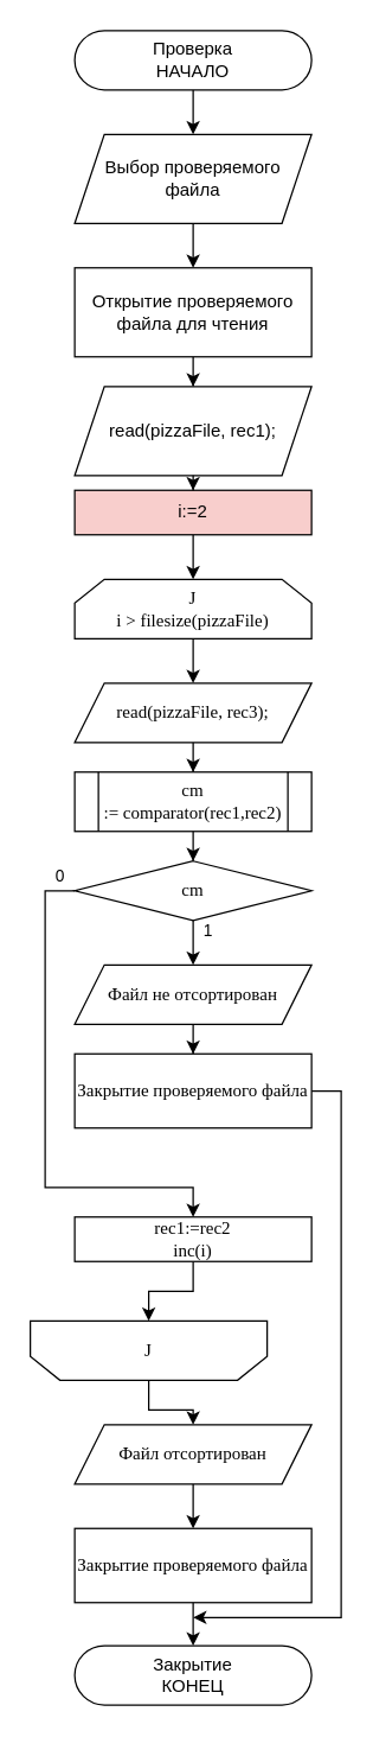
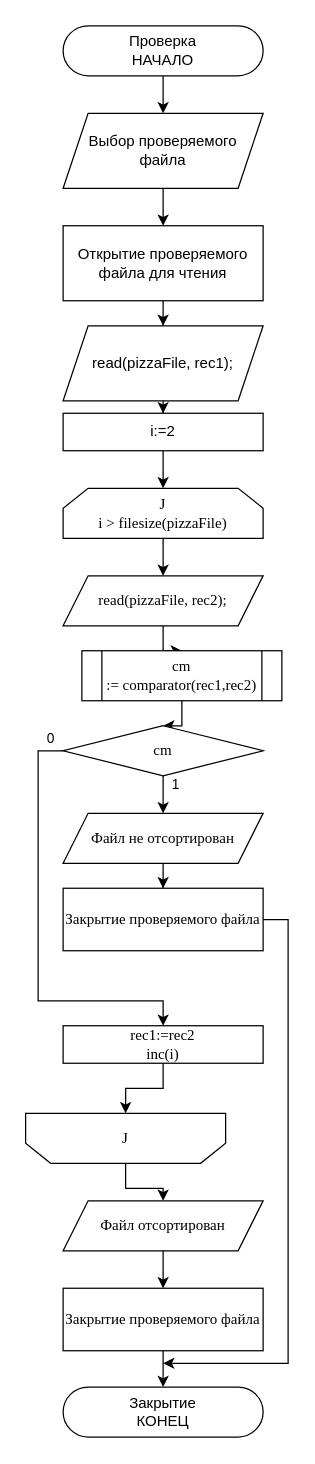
  <mxCell id="0" />
  <mxCell id="1" parent="0" />
  <mxCell id="2" value="" style="edgeStyle=orthogonalEdgeStyle;rounded=0;orthogonalLoop=1;jettySize=auto;html=1;" edge="1" parent="1" source="3" target="5"><mxGeometry relative="1" as="geometry" /></mxCell>
  <mxCell id="3" value="Проверка&lt;br&gt;НАЧАЛО" style="rounded=1;whiteSpace=wrap;html=1;arcSize=50;strokeWidth=1;fontSize=12;" vertex="1" parent="1"><mxGeometry x="50" y="20" width="160" height="40" as="geometry" /></mxCell>
  <mxCell id="4" value="" style="edgeStyle=orthogonalEdgeStyle;rounded=0;orthogonalLoop=1;jettySize=auto;html=1;" edge="1" parent="1" source="5" target="7"><mxGeometry relative="1" as="geometry" /></mxCell>
  <mxCell id="5" value="Выбор проверяемого файла" style="shape=parallelogram;perimeter=parallelogramPerimeter;whiteSpace=wrap;html=1;fixedSize=1;" vertex="1" parent="1"><mxGeometry x="50" y="90" width="160" height="60" as="geometry" /></mxCell>
  <mxCell id="6" value="" style="edgeStyle=orthogonalEdgeStyle;rounded=0;orthogonalLoop=1;jettySize=auto;html=1;" edge="1" parent="1" source="7" target="9"><mxGeometry relative="1" as="geometry" /></mxCell>
  <mxCell id="7" value="&lt;span&gt;Открытие проверяемого файла для чтения&lt;/span&gt;" style="whiteSpace=wrap;html=1;" vertex="1" parent="1"><mxGeometry x="50" y="180" width="160" height="60" as="geometry" /></mxCell>
  <mxCell id="8" value="" style="edgeStyle=orthogonalEdgeStyle;rounded=0;orthogonalLoop=1;jettySize=auto;html=1;" edge="1" parent="1" source="9" target="13"><mxGeometry relative="1" as="geometry" /></mxCell>
  <mxCell id="9" value="read(pizzaFile, rec1);" style="shape=parallelogram;perimeter=parallelogramPerimeter;whiteSpace=wrap;html=1;fixedSize=1;" vertex="1" parent="1"><mxGeometry x="50" y="260" width="160" height="60" as="geometry" /></mxCell>
  <mxCell id="10" value="" style="edgeStyle=orthogonalEdgeStyle;rounded=0;orthogonalLoop=1;jettySize=auto;html=1;" edge="1" parent="1" source="11" target="15"><mxGeometry relative="1" as="geometry" /></mxCell>
  <mxCell id="11" value="J&lt;br&gt;i &amp;gt; filesize(pizzaFile)" style="shape=loopLimit;whiteSpace=wrap;html=1;rounded=0;shadow=0;strokeWidth=1;fillColor=#ffffff;fontFamily=Times New Roman;fontSize=12;" vertex="1" parent="1"><mxGeometry x="50" y="390" width="160" height="40" as="geometry" /></mxCell>
  <mxCell id="12" value="" style="edgeStyle=orthogonalEdgeStyle;rounded=0;orthogonalLoop=1;jettySize=auto;html=1;" edge="1" parent="1" source="13" target="11"><mxGeometry relative="1" as="geometry" /></mxCell>
- <mxCell id="13" value="i:=2" style="whiteSpace=wrap;html=1;fillColor=#f8cecc;" vertex="1" parent="1"><mxGeometry x="50" y="330" width="160" height="30" as="geometry" /></mxCell>
+ <mxCell id="13" value="i:=2" style="whiteSpace=wrap;html=1;" vertex="1" parent="1"><mxGeometry x="50" y="330" width="160" height="30" as="geometry" /></mxCell>
  <mxCell id="14" value="" style="edgeStyle=orthogonalEdgeStyle;rounded=0;orthogonalLoop=1;jettySize=auto;html=1;" edge="1" parent="1" source="15" target="17"><mxGeometry relative="1" as="geometry" /></mxCell>
- <mxCell id="15" value="read(pizzaFile, rec3);" style="shape=parallelogram;perimeter=parallelogramPerimeter;whiteSpace=wrap;html=1;fixedSize=1;rounded=0;shadow=0;fontFamily=Times New Roman;strokeWidth=1;" vertex="1" parent="1"><mxGeometry x="50" y="460" width="160" height="40" as="geometry" /></mxCell>
+ <mxCell id="15" value="read(pizzaFile, rec2);" style="shape=parallelogram;perimeter=parallelogramPerimeter;whiteSpace=wrap;html=1;fixedSize=1;rounded=0;shadow=0;fontFamily=Times New Roman;strokeWidth=1;" vertex="1" parent="1"><mxGeometry x="50" y="460" width="160" height="40" as="geometry" /></mxCell>
  <mxCell id="16" value="" style="edgeStyle=orthogonalEdgeStyle;rounded=0;orthogonalLoop=1;jettySize=auto;html=1;" edge="1" parent="1" source="17" target="20"><mxGeometry relative="1" as="geometry" /></mxCell>
- <mxCell id="17" value="cm :=&amp;nbsp;comparator(rec1,rec2)" style="shape=process;whiteSpace=wrap;html=1;backgroundOutline=1;rounded=0;shadow=0;fontFamily=Times New Roman;strokeWidth=1;" vertex="1" parent="1"><mxGeometry x="50" y="520" width="160" height="40" as="geometry" /></mxCell>
+ <mxCell id="17" value="cm :=&amp;nbsp;comparator(rec1,rec2)" style="shape=process;whiteSpace=wrap;html=1;backgroundOutline=1;rounded=0;shadow=0;fontFamily=Times New Roman;strokeWidth=1;" vertex="1" parent="1"><mxGeometry x="65" y="520" width="160" height="40" as="geometry" /></mxCell>
  <mxCell id="18" value="1" style="edgeStyle=orthogonalEdgeStyle;rounded=0;orthogonalLoop=1;jettySize=auto;html=1;" edge="1" parent="1" source="20" target="22"><mxGeometry x="-0.714" y="10" relative="1" as="geometry"><mxPoint as="offset" /></mxGeometry></mxCell>
  <mxCell id="19" value="0" style="edgeStyle=orthogonalEdgeStyle;rounded=0;orthogonalLoop=1;jettySize=auto;html=1;entryX=0.5;entryY=0;entryDx=0;entryDy=0;exitX=0;exitY=0.5;exitDx=0;exitDy=0;" edge="1" parent="1" source="20" target="26"><mxGeometry x="-0.944" y="-10" relative="1" as="geometry"><mxPoint x="-30" y="600" as="targetPoint" /><Array as="points"><mxPoint x="30" y="600" /><mxPoint x="30" y="800" /><mxPoint x="130" y="800" /></Array><mxPoint as="offset" /></mxGeometry></mxCell>
  <mxCell id="20" value="cm" style="rhombus;whiteSpace=wrap;html=1;rounded=0;shadow=0;fontFamily=Times New Roman;strokeWidth=1;" vertex="1" parent="1"><mxGeometry x="50" y="580" width="160" height="40" as="geometry" /></mxCell>
  <mxCell id="21" value="" style="edgeStyle=orthogonalEdgeStyle;rounded=0;orthogonalLoop=1;jettySize=auto;html=1;" edge="1" parent="1" source="22" target="24"><mxGeometry relative="1" as="geometry" /></mxCell>
  <mxCell id="22" value="Файл не отсортирован" style="shape=parallelogram;perimeter=parallelogramPerimeter;whiteSpace=wrap;html=1;fixedSize=1;rounded=0;shadow=0;fontFamily=Times New Roman;strokeWidth=1;" vertex="1" parent="1"><mxGeometry x="50" y="650" width="160" height="40" as="geometry" /></mxCell>
  <mxCell id="23" value="" style="edgeStyle=orthogonalEdgeStyle;rounded=0;orthogonalLoop=1;jettySize=auto;html=1;exitX=1;exitY=0.5;exitDx=0;exitDy=0;" edge="1" parent="1" source="24"><mxGeometry relative="1" as="geometry"><mxPoint x="130" y="1090" as="targetPoint" /><Array as="points"><mxPoint x="230" y="735" /><mxPoint x="230" y="1090" /></Array></mxGeometry></mxCell>
  <mxCell id="24" value="Закрытие проверяемого файла" style="whiteSpace=wrap;html=1;rounded=0;shadow=0;fontFamily=Times New Roman;strokeWidth=1;" vertex="1" parent="1"><mxGeometry x="50" y="710" width="160" height="50" as="geometry" /></mxCell>
  <mxCell id="25" value="" style="edgeStyle=orthogonalEdgeStyle;rounded=0;orthogonalLoop=1;jettySize=auto;html=1;" edge="1" parent="1" source="26" target="28"><mxGeometry relative="1" as="geometry" /></mxCell>
  <mxCell id="26" value="rec1:=rec2&lt;br&gt;inc(i)" style="whiteSpace=wrap;html=1;rounded=0;shadow=0;fontFamily=Times New Roman;strokeWidth=1;" vertex="1" parent="1"><mxGeometry x="50" y="820" width="160" height="30" as="geometry" /></mxCell>
  <mxCell id="27" value="" style="edgeStyle=orthogonalEdgeStyle;rounded=0;orthogonalLoop=1;jettySize=auto;html=1;" edge="1" parent="1" source="28" target="30"><mxGeometry relative="1" as="geometry" /></mxCell>
  <mxCell id="28" value="J" style="shape=loopLimit;whiteSpace=wrap;html=1;rounded=0;shadow=0;strokeWidth=1;fillColor=#ffffff;fontFamily=Times New Roman;fontSize=12;direction=west;" vertex="1" parent="1"><mxGeometry x="20" y="890" width="160" height="40" as="geometry" /></mxCell>
  <mxCell id="29" value="" style="edgeStyle=orthogonalEdgeStyle;rounded=0;orthogonalLoop=1;jettySize=auto;html=1;" edge="1" parent="1" source="30" target="32"><mxGeometry relative="1" as="geometry" /></mxCell>
  <mxCell id="30" value="Файл отсортирован" style="shape=parallelogram;perimeter=parallelogramPerimeter;whiteSpace=wrap;html=1;fixedSize=1;rounded=0;shadow=0;fontFamily=Times New Roman;strokeWidth=1;" vertex="1" parent="1"><mxGeometry x="50" y="960" width="160" height="40" as="geometry" /></mxCell>
  <mxCell id="31" value="" style="edgeStyle=orthogonalEdgeStyle;rounded=0;orthogonalLoop=1;jettySize=auto;html=1;" edge="1" parent="1" source="32" target="33"><mxGeometry relative="1" as="geometry" /></mxCell>
  <mxCell id="32" value="Закрытие проверяемого файла" style="whiteSpace=wrap;html=1;rounded=0;shadow=0;fontFamily=Times New Roman;strokeWidth=1;" vertex="1" parent="1"><mxGeometry x="50" y="1030" width="160" height="50" as="geometry" /></mxCell>
  <mxCell id="33" value="Закрытие&lt;br&gt;КОНЕЦ" style="rounded=1;whiteSpace=wrap;html=1;arcSize=50;strokeWidth=1;fontSize=12;" vertex="1" parent="1"><mxGeometry x="50" y="1109" width="160" height="40" as="geometry" /></mxCell>
